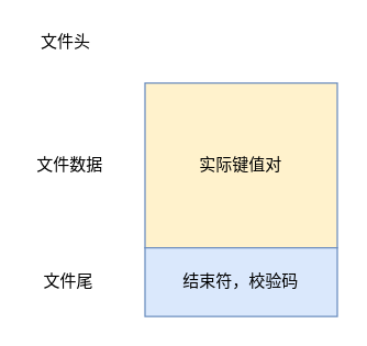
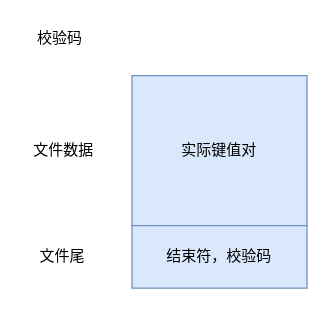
  <mxCell id="0" />
  <mxCell id="1" parent="0" />
- <mxCell id="2" value="实际键值对" style="rounded=0;whiteSpace=wrap;html=1;fillColor=#fff2cc;strokeColor=#6c8ebf;" vertex="1" parent="1"><mxGeometry x="105" y="60" width="140" height="120" as="geometry" /></mxCell>
+ <mxCell id="2" value="实际键值对" style="rounded=0;whiteSpace=wrap;html=1;fillColor=#dae8fc;strokeColor=#6c8ebf;" vertex="1" parent="1"><mxGeometry x="105" y="60" width="140" height="120" as="geometry" /></mxCell>
  <mxCell id="3" value="结束符，校验码" style="rounded=0;whiteSpace=wrap;html=1;fillColor=#dae8fc;strokeColor=#6c8ebf;" vertex="1" parent="1"><mxGeometry x="105" y="180" width="140" height="50" as="geometry" /></mxCell>
- <mxCell id="4" value="文件头" style="text;html=1;align=center;verticalAlign=middle;resizable=0;points=[];autosize=1;strokeColor=none;fillColor=none;" vertex="1" parent="1"><mxGeometry x="22" y="20" width="50" height="20" as="geometry" /></mxCell>
+ <mxCell id="4" value="校验码" style="text;html=1;align=center;verticalAlign=middle;resizable=0;points=[];autosize=1;strokeColor=none;fillColor=none;" vertex="1" parent="1"><mxGeometry x="22" y="20" width="50" height="20" as="geometry" /></mxCell>
  <mxCell id="5" value="文件数据" style="text;html=1;align=center;verticalAlign=middle;resizable=0;points=[];autosize=1;strokeColor=none;fillColor=none;" vertex="1" parent="1"><mxGeometry x="20" y="110" width="60" height="20" as="geometry" /></mxCell>
  <mxCell id="6" value="文件尾" style="text;html=1;align=center;verticalAlign=middle;resizable=0;points=[];autosize=1;strokeColor=none;fillColor=none;" vertex="1" parent="1"><mxGeometry x="24" y="195" width="50" height="20" as="geometry" /></mxCell>
